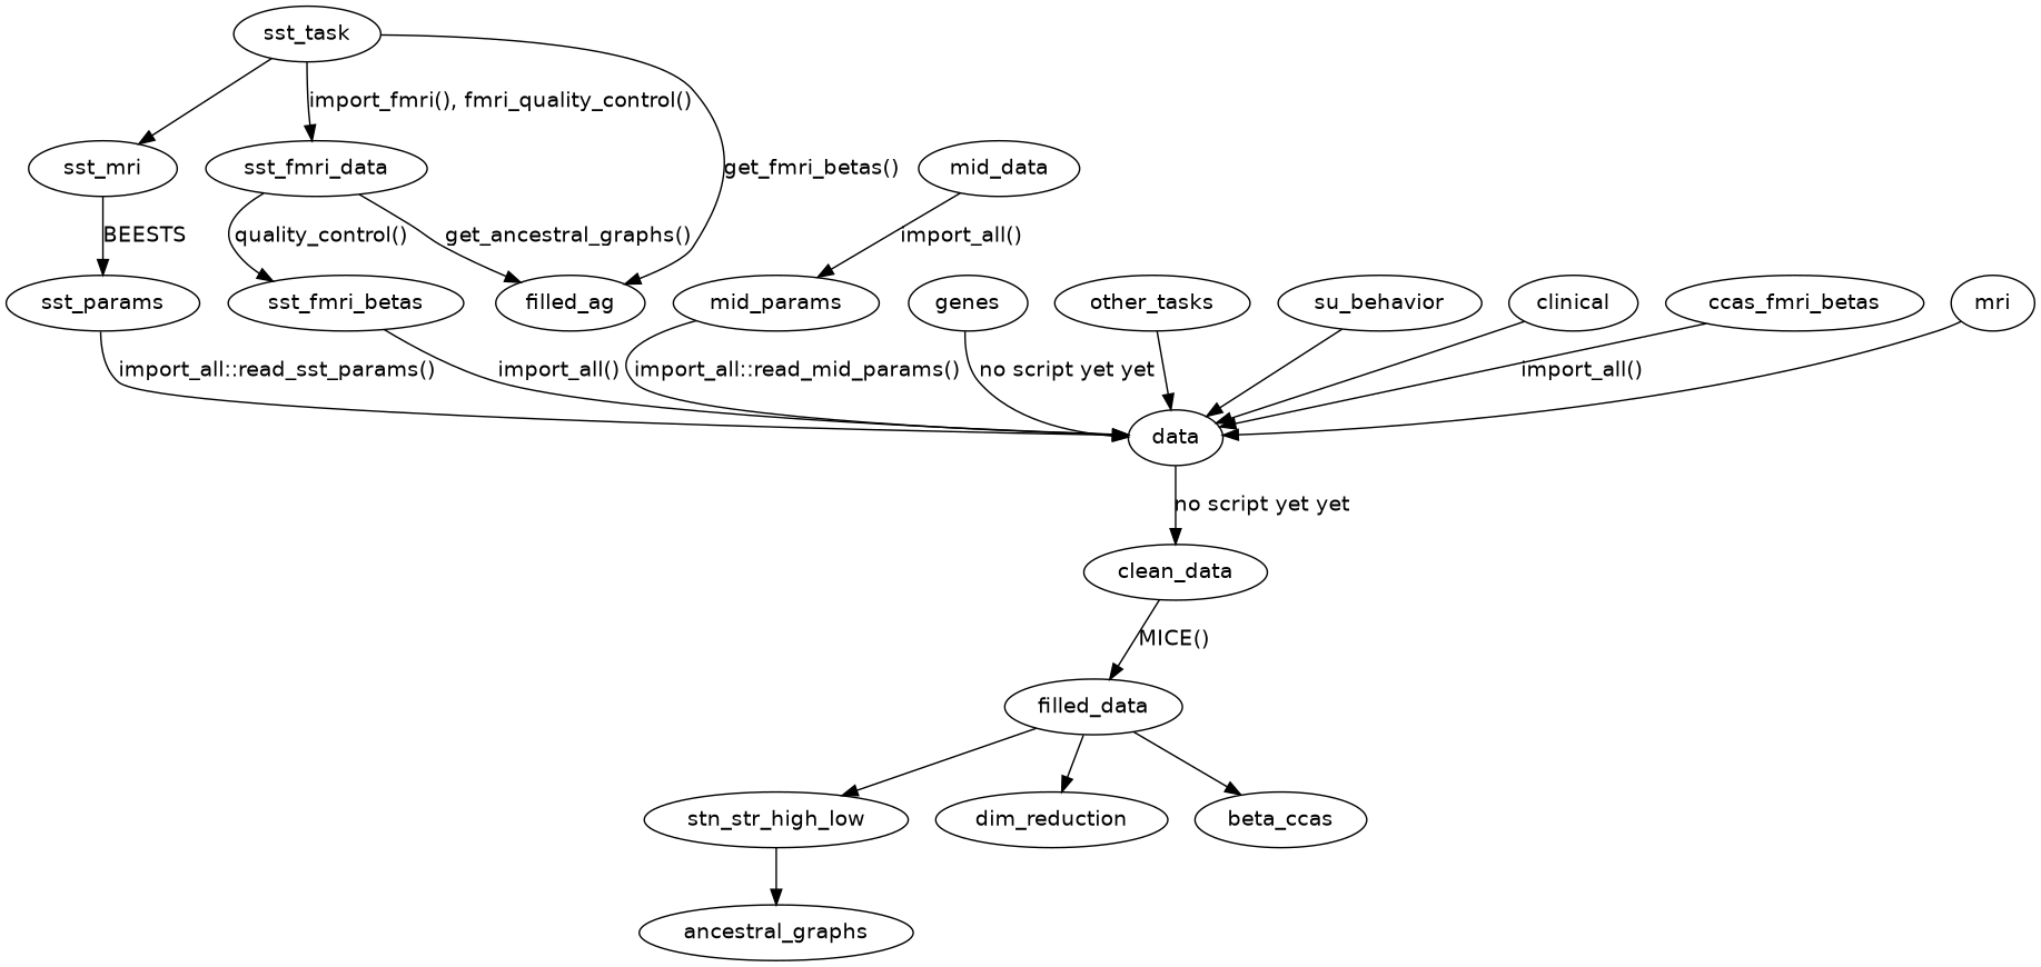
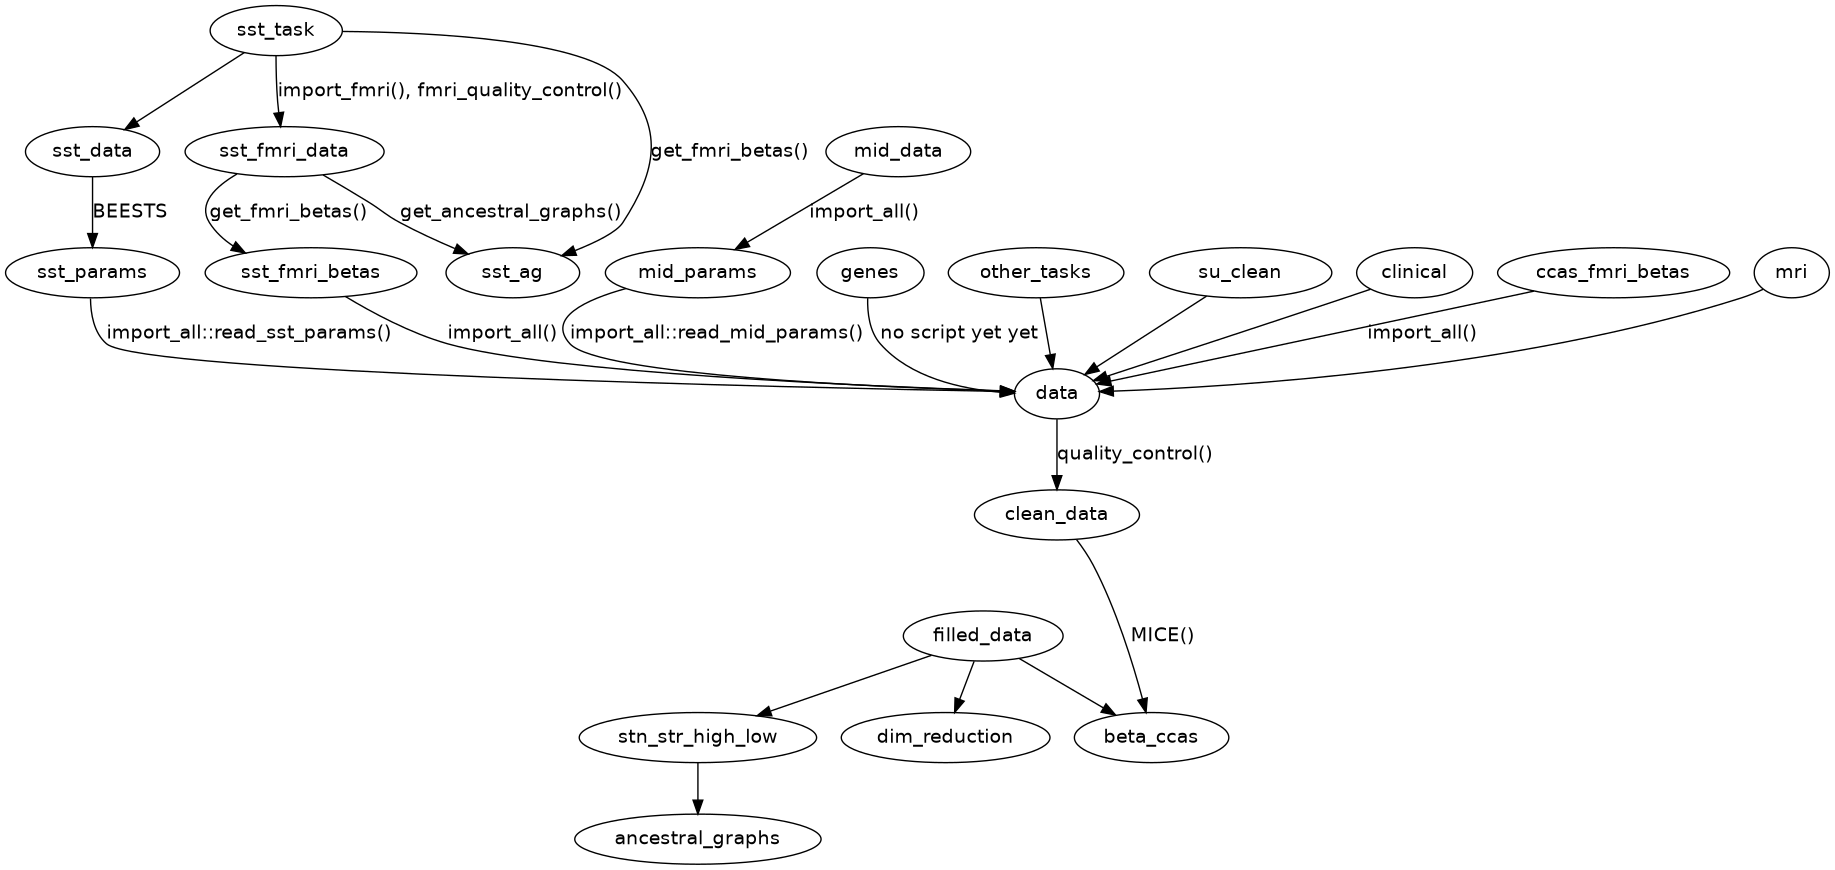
  digraph {
    fontname="DejaVu Sans"
    node [fontname="DejaVu Sans"]
    edge [fontname="DejaVu Sans"]
    sst_task
-   sst_data [label=sst_mri]
+   sst_data
    sst_fmri_data
-   sst_ag [label=filled_ag]
+   sst_ag
    sst_params
    sst_fmri_betas
    data
    clean_data
    mid_data
    mid_params
    genes
    filled_data
    other_tasks
-   su_behavior
+   su_behavior [label=su_clean]
    clinical
    n16 [label=ccas_fmri_betas]
    mri
    beta_ccas
    stn_str_high_low
    dim_reduction
    ancestral_graphs
    sst_task -> sst_data
    sst_task -> sst_fmri_data [label="import_fmri(), fmri_quality_control()"]
    sst_task -> sst_ag [label="get_fmri_betas()"]
    sst_data -> sst_params [label=BEESTS]
    sst_fmri_data -> sst_ag [label="get_ancestral_graphs()"]
-   sst_fmri_data -> sst_fmri_betas [label="quality_control()"]
+   sst_fmri_data -> sst_fmri_betas [label="get_fmri_betas()"]
    sst_params -> data [label="import_all::read_sst_params()"]
    sst_fmri_betas -> data [label="import_all()"]
-   data -> clean_data [label="no script yet yet"]
-   clean_data -> filled_data [label="MICE()"]
+   data -> clean_data [label="quality_control()"]
+   clean_data -> beta_ccas [label="MICE()"]
    mid_data -> mid_params [label="import_all()"]
    mid_params -> data [label="import_all::read_mid_params()"]
    genes -> data [label="no script yet yet"]
    filled_data -> beta_ccas
    filled_data -> stn_str_high_low
    filled_data -> dim_reduction
    other_tasks -> data
    su_behavior -> data
    clinical -> data
    n16 -> data [label="import_all()"]
    mri -> data
    stn_str_high_low -> ancestral_graphs
  }
